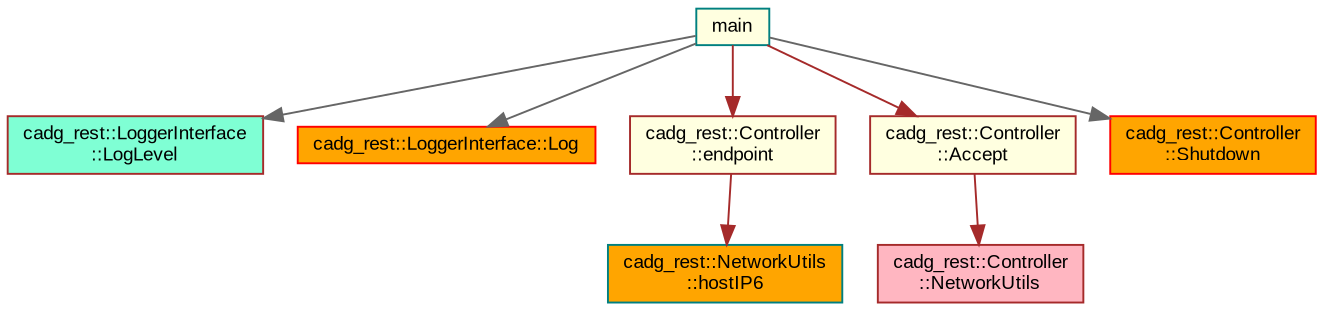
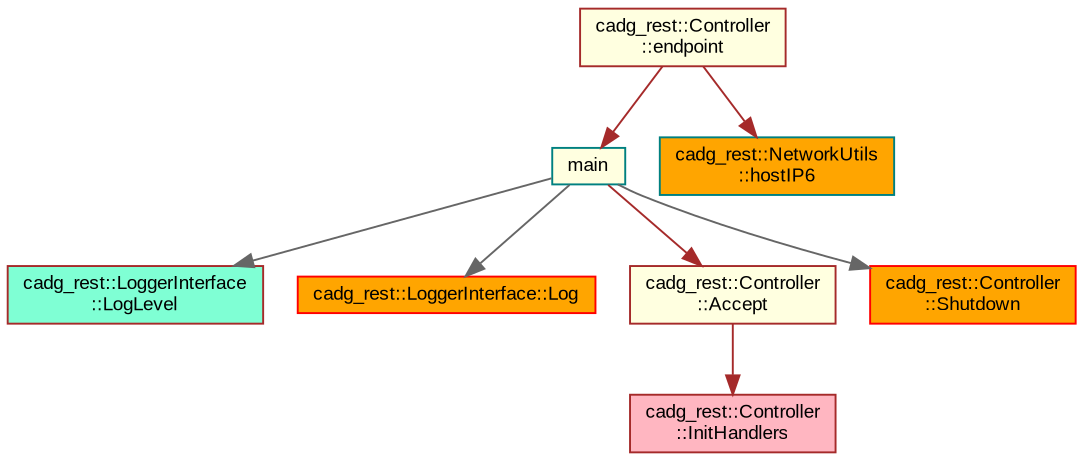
  digraph {
    fontname="Liberation Sans"
    rankdir=TB
    node [color=brown fillcolor=lightyellow fontname="Liberation Sans" fontsize=10 shape=record style=filled]
    edge [color=brown fontname="Liberation Sans" fontsize=10 labelfontname=Helvetica labelfontsize=10 style=solid]
    n1 [color=teal fontcolor=black height=0.2 label=main width=0.4]
    n2 [fillcolor=aquamarine height=0.2 label="cadg_rest::LoggerInterface\l::LogLevel" width=0.4]
    n3 [color=red fillcolor=orange height=0.2 label="cadg_rest::LoggerInterface::Log" width=0.4]
    n4 [height=0.2 label="cadg_rest::Controller\l::endpoint" width=0.4]
    n5 [height=0.2 label="cadg_rest::Controller\l::Accept" width=0.4]
    n6 [color=red fillcolor=orange height=0.2 label="cadg_rest::Controller\l::Shutdown" width=0.4]
    n7 [color=teal fillcolor=orange height=0.2 label="cadg_rest::NetworkUtils\l::hostIP6" width=0.4]
-   n8 [fillcolor=lightpink height=0.2 label="cadg_rest::Controller\l::NetworkUtils" width=0.4]
+   n8 [fillcolor=lightpink height=0.2 label="cadg_rest::Controller\l::InitHandlers" width=0.4]
    n1 -> n2 [color=gray40]
    n1 -> n3 [color=gray40]
-   n1 -> n4
+   n4 -> n1
    n1 -> n5
    n1 -> n6 [color=gray40]
    n4 -> n7
    n5 -> n8
  }
